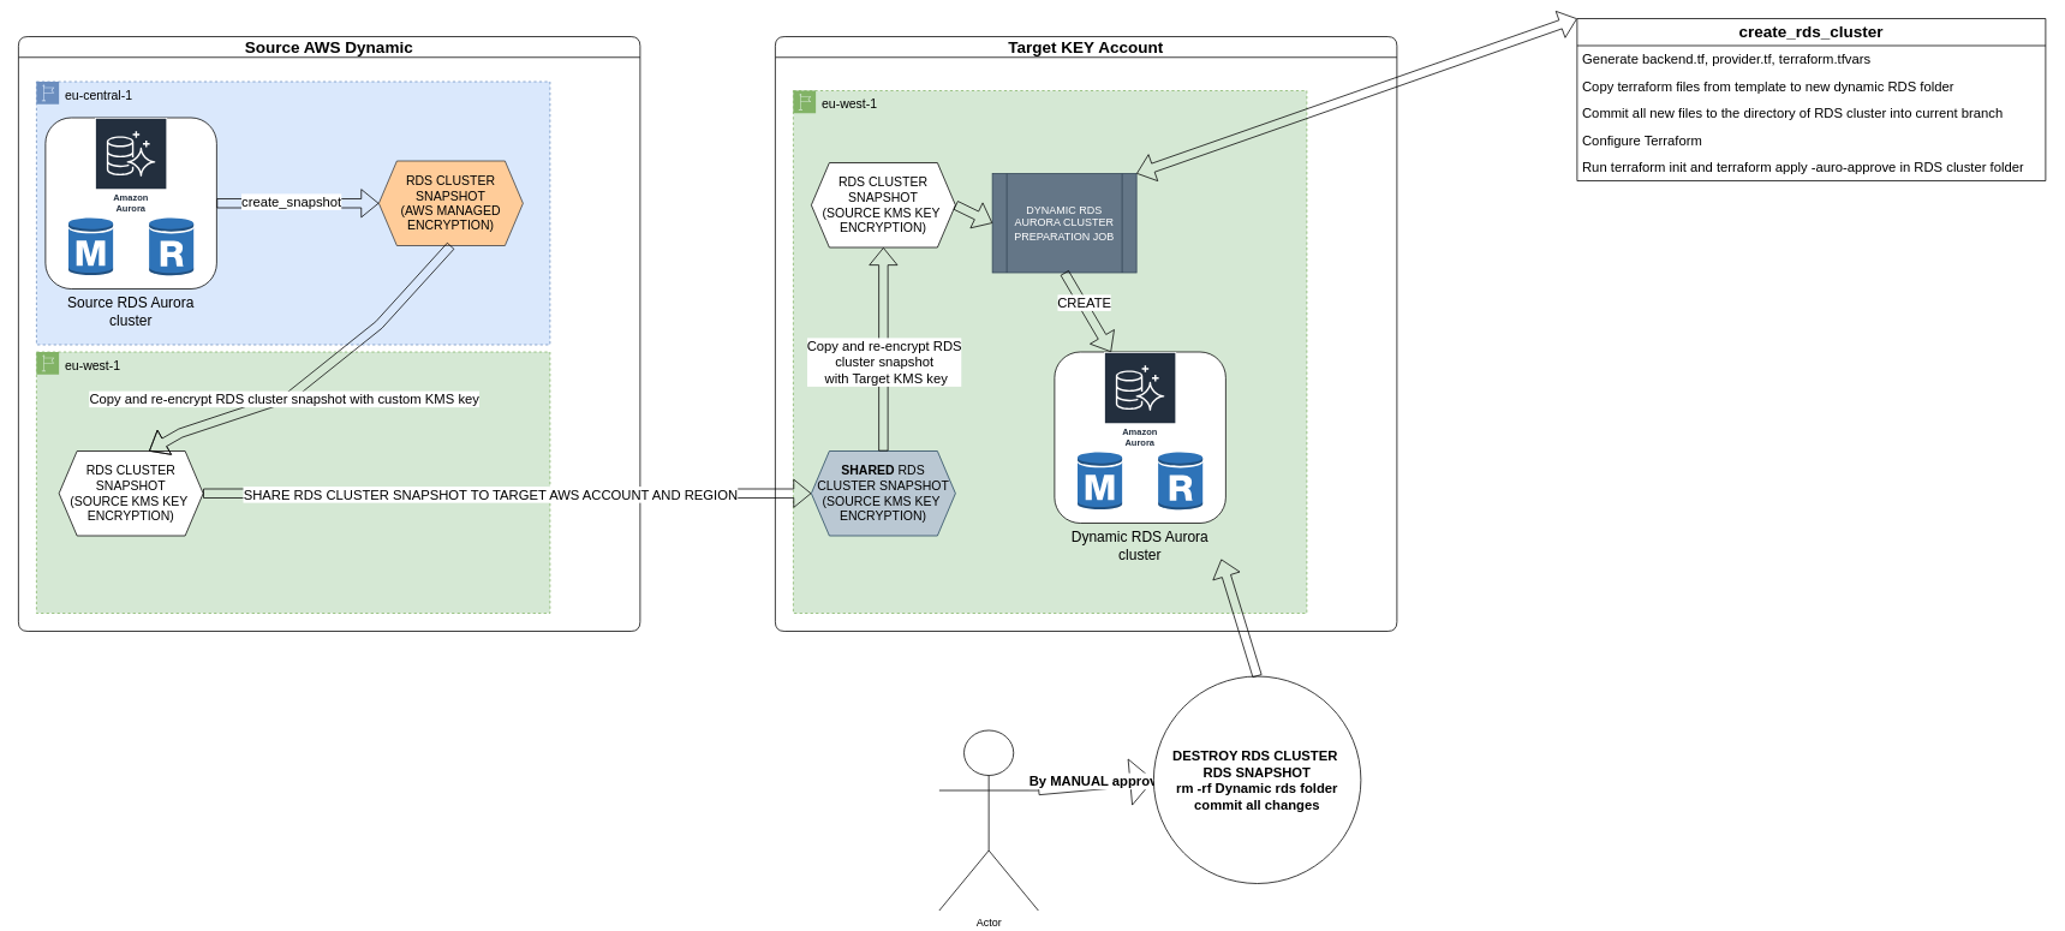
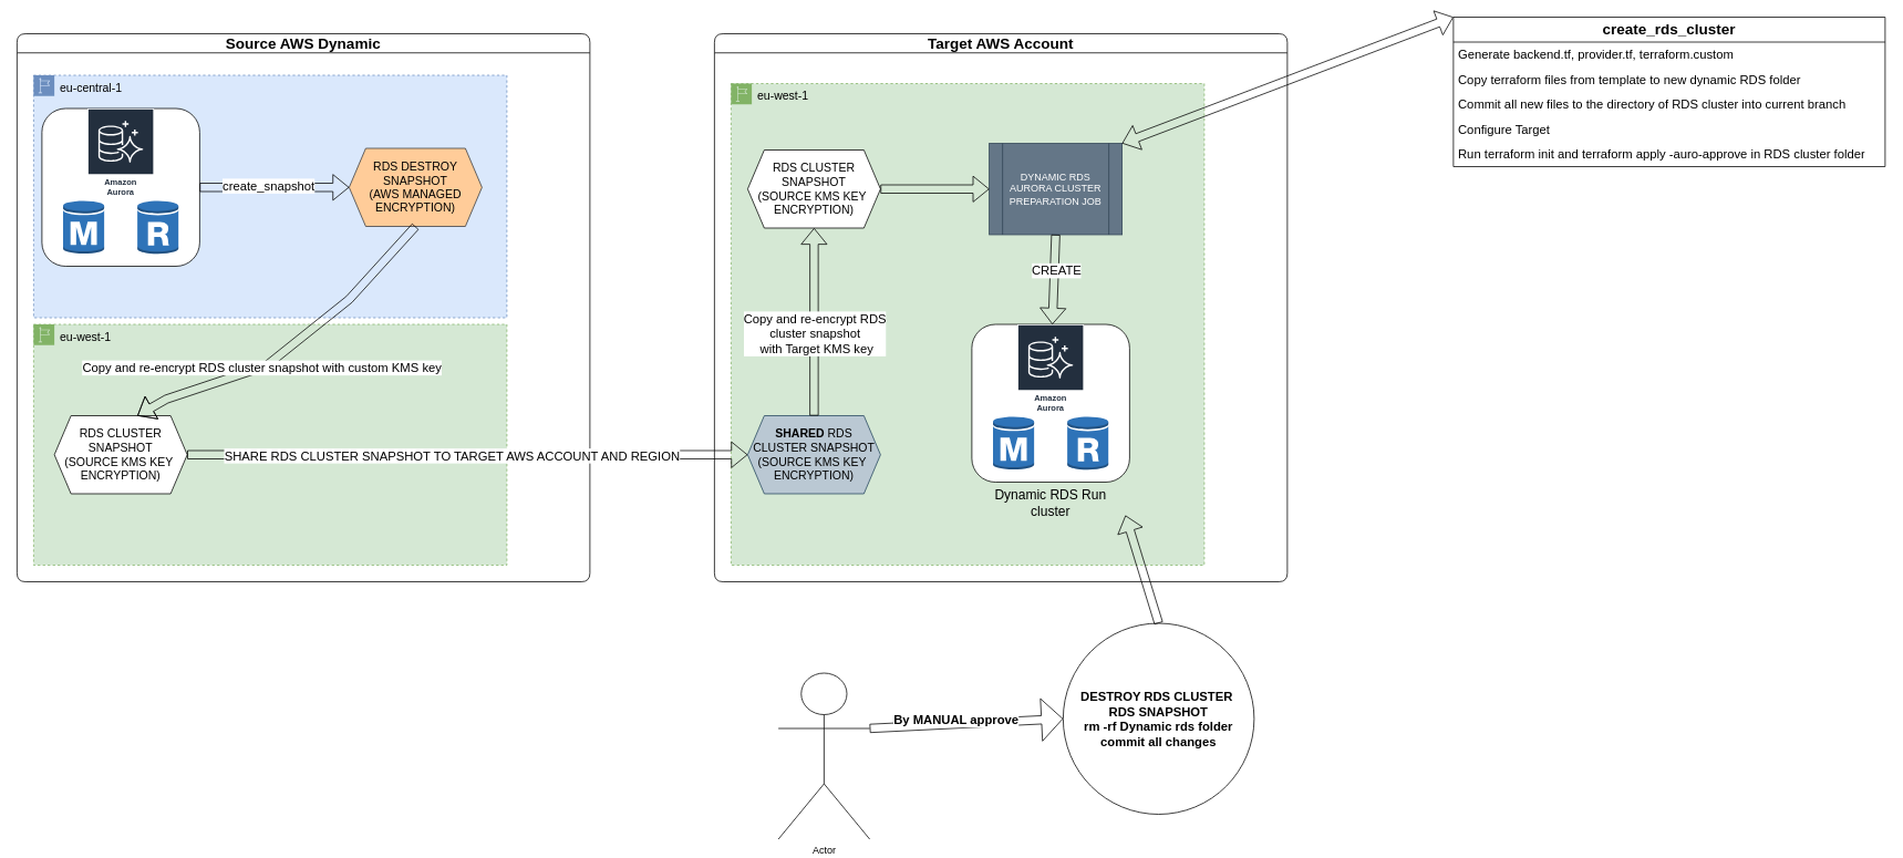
  <mxCell id="0" />
  <mxCell id="1" parent="0" />
  <mxCell id="2" value="&lt;font style=&quot;font-size: 18px;&quot;&gt;Source AWS Dynamic&lt;/font&gt;" style="swimlane;whiteSpace=wrap;html=1;rounded=1;" vertex="1" parent="1"><mxGeometry x="20" y="40" width="690" height="660" as="geometry" /></mxCell>
  <mxCell id="3" value="&lt;font style=&quot;font-size: 14px;&quot;&gt;eu-central-1&lt;/font&gt;" style="points=[[0,0],[0.25,0],[0.5,0],[0.75,0],[1,0],[1,0.25],[1,0.5],[1,0.75],[1,1],[0.75,1],[0.5,1],[0.25,1],[0,1],[0,0.75],[0,0.5],[0,0.25]];outlineConnect=0;html=1;whiteSpace=wrap;fontSize=12;fontStyle=0;container=1;pointerEvents=0;collapsible=0;recursiveResize=0;shape=mxgraph.aws4.group;grIcon=mxgraph.aws4.group_region;strokeColor=#6c8ebf;fillColor=#dae8fc;verticalAlign=top;align=left;spacingLeft=30;dashed=1;" vertex="1" parent="2"><mxGeometry x="20" y="50" width="570" height="292" as="geometry" /></mxCell>
  <mxCell id="4" value="" style="group" vertex="1" connectable="0" parent="3"><mxGeometry x="10" y="40" width="190" height="230" as="geometry" /></mxCell>
  <mxCell id="5" value="" style="group" vertex="1" connectable="0" parent="4"><mxGeometry width="190" height="190" as="geometry" /></mxCell>
  <mxCell id="6" value="" style="rounded=1;whiteSpace=wrap;html=1;" vertex="1" parent="5"><mxGeometry width="190" height="190" as="geometry" /></mxCell>
  <mxCell id="7" value="Amazon&#10;Aurora" style="sketch=0;outlineConnect=0;fontColor=#232F3E;gradientColor=none;strokeColor=#ffffff;fillColor=#232F3E;dashed=0;verticalLabelPosition=middle;verticalAlign=bottom;align=center;html=1;whiteSpace=wrap;fontSize=10;fontStyle=1;spacing=3;shape=mxgraph.aws4.productIcon;prIcon=mxgraph.aws4.aurora;" vertex="1" parent="5"><mxGeometry x="55" width="80" height="110" as="geometry" /></mxCell>
  <mxCell id="8" value="" style="outlineConnect=0;dashed=0;verticalLabelPosition=bottom;verticalAlign=top;align=center;html=1;shape=mxgraph.aws3.rds_db_instance;fillColor=#2E73B8;gradientColor=none;" vertex="1" parent="5"><mxGeometry x="25.5" y="110" width="49.5" height="66" as="geometry" /></mxCell>
  <mxCell id="9" value="" style="outlineConnect=0;dashed=0;verticalLabelPosition=bottom;verticalAlign=top;align=center;html=1;shape=mxgraph.aws3.rds_db_instance_read_replica;fillColor=#2E73B8;gradientColor=none;" vertex="1" parent="5"><mxGeometry x="115" y="110" width="49.5" height="66" as="geometry" /></mxCell>
- <mxCell id="10" value="&lt;font style=&quot;font-size: 16px;&quot;&gt;Source RDS Aurora cluster&lt;/font&gt;" style="text;html=1;align=center;verticalAlign=middle;whiteSpace=wrap;rounded=0;" vertex="1" parent="4"><mxGeometry x="5" y="200" width="180" height="30" as="geometry" /></mxCell>
  <mxCell id="11" value="" style="shape=flexArrow;endArrow=classic;html=1;rounded=0;exitX=1;exitY=0.5;exitDx=0;exitDy=0;entryX=0;entryY=0.5;entryDx=0;entryDy=0;" edge="1" parent="3" source="6" target="13"><mxGeometry width="50" height="50" relative="1" as="geometry"><mxPoint x="290" y="140" as="sourcePoint" /><mxPoint x="-210" y="80" as="targetPoint" /></mxGeometry></mxCell>
  <mxCell id="12" value="&lt;font style=&quot;font-size: 15px;&quot;&gt;create_snapshot&lt;/font&gt;" style="edgeLabel;html=1;align=center;verticalAlign=middle;resizable=0;points=[];" vertex="1" connectable="0" parent="11"><mxGeometry x="-0.093" y="3" relative="1" as="geometry"><mxPoint as="offset" /></mxGeometry></mxCell>
- <mxCell id="13" value="&lt;font style=&quot;font-size: 14px;&quot;&gt;RDS CLUSTER SNAPSHOT&lt;br&gt;(AWS MANAGED &lt;br&gt;ENCRYPTION)&lt;/font&gt;" style="shape=hexagon;perimeter=hexagonPerimeter2;whiteSpace=wrap;html=1;fixedSize=1;fillColor=#ffcc99;strokeColor=#36393d;" vertex="1" parent="3"><mxGeometry x="380" y="88" width="160" height="94" as="geometry" /></mxCell>
+ <mxCell id="13" value="&lt;font style=&quot;font-size: 14px;&quot;&gt;RDS DESTROY SNAPSHOT&lt;br&gt;(AWS MANAGED &lt;br&gt;ENCRYPTION)&lt;/font&gt;" style="shape=hexagon;perimeter=hexagonPerimeter2;whiteSpace=wrap;html=1;fixedSize=1;fillColor=#ffcc99;strokeColor=#36393d;" vertex="1" parent="3"><mxGeometry x="380" y="88" width="160" height="94" as="geometry" /></mxCell>
  <mxCell id="14" value="&lt;font style=&quot;font-size: 14px;&quot;&gt;eu-west-1&lt;/font&gt;" style="points=[[0,0],[0.25,0],[0.5,0],[0.75,0],[1,0],[1,0.25],[1,0.5],[1,0.75],[1,1],[0.75,1],[0.5,1],[0.25,1],[0,1],[0,0.75],[0,0.5],[0,0.25]];outlineConnect=0;html=1;whiteSpace=wrap;fontSize=12;fontStyle=0;container=1;pointerEvents=0;collapsible=0;recursiveResize=0;shape=mxgraph.aws4.group;grIcon=mxgraph.aws4.group_region;strokeColor=#82b366;fillColor=#d5e8d4;verticalAlign=top;align=left;spacingLeft=30;dashed=1;" vertex="1" parent="2"><mxGeometry x="20" y="350" width="570" height="290" as="geometry" /></mxCell>
  <mxCell id="15" value="&lt;font style=&quot;font-size: 14px;&quot;&gt;RDS CLUSTER SNAPSHOT&lt;br&gt;(SOURCE KMS KEY&amp;nbsp;&lt;br&gt;ENCRYPTION)&lt;/font&gt;" style="shape=hexagon;perimeter=hexagonPerimeter2;whiteSpace=wrap;html=1;fixedSize=1;" vertex="1" parent="14"><mxGeometry x="25" y="110" width="160" height="94" as="geometry" /></mxCell>
  <mxCell id="16" value="" style="shape=flexArrow;endArrow=classic;html=1;rounded=0;exitX=0.5;exitY=1;exitDx=0;exitDy=0;entryX=0.625;entryY=0;entryDx=0;entryDy=0;" edge="1" parent="2" source="13" target="15"><mxGeometry width="50" height="50" relative="1" as="geometry"><mxPoint x="250" y="390" as="sourcePoint" /><mxPoint x="710" y="450" as="targetPoint" /><Array as="points"><mxPoint x="400" y="320" /><mxPoint x="300" y="400" /><mxPoint x="180" y="440" /></Array></mxGeometry></mxCell>
  <mxCell id="17" value="&lt;font style=&quot;font-size: 15px;&quot;&gt;Copy and re-encrypt RDS cluster snapshot with custom KMS key&lt;/font&gt;" style="edgeLabel;html=1;align=center;verticalAlign=middle;resizable=0;points=[];" vertex="1" connectable="0" parent="16"><mxGeometry x="0.224" relative="1" as="geometry"><mxPoint as="offset" /></mxGeometry></mxCell>
- <mxCell id="18" value="&lt;font style=&quot;font-size: 18px;&quot;&gt;Target KEY Account&lt;/font&gt;" style="swimlane;whiteSpace=wrap;html=1;rounded=1;" vertex="1" parent="1"><mxGeometry x="860" y="40" width="690" height="660" as="geometry" /></mxCell>
+ <mxCell id="18" value="&lt;font style=&quot;font-size: 18px;&quot;&gt;Target AWS Account&lt;/font&gt;" style="swimlane;whiteSpace=wrap;html=1;rounded=1;" vertex="1" parent="1"><mxGeometry x="860" y="40" width="690" height="660" as="geometry" /></mxCell>
  <mxCell id="19" value="&lt;font style=&quot;font-size: 14px;&quot;&gt;eu-west-1&lt;/font&gt;" style="points=[[0,0],[0.25,0],[0.5,0],[0.75,0],[1,0],[1,0.25],[1,0.5],[1,0.75],[1,1],[0.75,1],[0.5,1],[0.25,1],[0,1],[0,0.75],[0,0.5],[0,0.25]];outlineConnect=0;html=1;whiteSpace=wrap;fontSize=12;fontStyle=0;container=1;pointerEvents=0;collapsible=0;recursiveResize=0;shape=mxgraph.aws4.group;grIcon=mxgraph.aws4.group_region;strokeColor=#82b366;fillColor=#d5e8d4;verticalAlign=top;align=left;spacingLeft=30;dashed=1;" vertex="1" parent="18"><mxGeometry x="20" y="60" width="570" height="580" as="geometry" /></mxCell>
  <mxCell id="20" value="&lt;span style=&quot;font-size: 14px;&quot;&gt;&lt;b&gt;SHARED &lt;/b&gt;RDS CLUSTER SNAPSHOT&lt;/span&gt;&lt;br style=&quot;font-size: 14px;&quot;&gt;&lt;span style=&quot;font-size: 14px;&quot;&gt;(SOURCE KMS KEY&amp;nbsp;&lt;/span&gt;&lt;br style=&quot;font-size: 14px;&quot;&gt;&lt;span style=&quot;font-size: 14px;&quot;&gt;ENCRYPTION)&lt;/span&gt;" style="shape=hexagon;perimeter=hexagonPerimeter2;whiteSpace=wrap;html=1;fixedSize=1;fillColor=#bac8d3;strokeColor=#23445d;" vertex="1" parent="19"><mxGeometry x="20" y="400" width="160" height="94" as="geometry" /></mxCell>
  <mxCell id="21" value="&lt;span style=&quot;font-size: 14px;&quot;&gt;RDS CLUSTER SNAPSHOT&lt;/span&gt;&lt;br style=&quot;font-size: 14px;&quot;&gt;&lt;span style=&quot;font-size: 14px;&quot;&gt;(SOURCE KMS KEY&amp;nbsp;&lt;/span&gt;&lt;br style=&quot;font-size: 14px;&quot;&gt;&lt;span style=&quot;font-size: 14px;&quot;&gt;ENCRYPTION)&lt;/span&gt;" style="shape=hexagon;perimeter=hexagonPerimeter2;whiteSpace=wrap;html=1;fixedSize=1;" vertex="1" parent="19"><mxGeometry x="20" y="80" width="160" height="94" as="geometry" /></mxCell>
  <mxCell id="22" value="" style="shape=flexArrow;endArrow=classic;html=1;rounded=0;exitX=0.5;exitY=0;exitDx=0;exitDy=0;entryX=0.5;entryY=1;entryDx=0;entryDy=0;" edge="1" parent="19" source="20" target="21"><mxGeometry width="50" height="50" relative="1" as="geometry"><mxPoint x="-130" y="320" as="sourcePoint" /><mxPoint x="-80" y="270" as="targetPoint" /></mxGeometry></mxCell>
  <mxCell id="23" value="&lt;span style=&quot;font-size: 15px;&quot;&gt;Copy and re-encrypt RDS &lt;br&gt;cluster snapshot&lt;br&gt;&amp;nbsp;with Target KMS key&lt;/span&gt;" style="edgeLabel;html=1;align=center;verticalAlign=middle;resizable=0;points=[];" vertex="1" connectable="0" parent="22"><mxGeometry x="-0.118" relative="1" as="geometry"><mxPoint as="offset" /></mxGeometry></mxCell>
- <mxCell id="24" value="DYNAMIC RDS AURORA CLUSTER PREPARATION JOB" style="shape=process;whiteSpace=wrap;html=1;backgroundOutline=1;fillColor=#647687;fontColor=#ffffff;strokeColor=#314354;" vertex="1" parent="19"><mxGeometry x="221" y="92" width="160" height="110" as="geometry" /></mxCell>
+ <mxCell id="24" value="DYNAMIC RDS AURORA CLUSTER PREPARATION JOB" style="shape=process;whiteSpace=wrap;html=1;backgroundOutline=1;fillColor=#647687;fontColor=#ffffff;strokeColor=#314354;" vertex="1" parent="19"><mxGeometry x="311" y="72" width="160" height="110" as="geometry" /></mxCell>
  <mxCell id="25" value="" style="shape=flexArrow;endArrow=classic;html=1;rounded=0;exitX=1;exitY=0.5;exitDx=0;exitDy=0;entryX=0;entryY=0.5;entryDx=0;entryDy=0;" edge="1" parent="19" source="21" target="24"><mxGeometry width="50" height="50" relative="1" as="geometry"><mxPoint x="220" y="-170" as="sourcePoint" /><mxPoint x="270" y="-220" as="targetPoint" /></mxGeometry></mxCell>
  <mxCell id="26" value="" style="group" vertex="1" connectable="0" parent="19"><mxGeometry x="290" y="290" width="190" height="230" as="geometry" /></mxCell>
  <mxCell id="27" value="" style="group" vertex="1" connectable="0" parent="26"><mxGeometry width="190" height="190" as="geometry" /></mxCell>
  <mxCell id="28" value="" style="rounded=1;whiteSpace=wrap;html=1;" vertex="1" parent="27"><mxGeometry width="190" height="190" as="geometry" /></mxCell>
  <mxCell id="29" value="Amazon&#10;Aurora" style="sketch=0;outlineConnect=0;fontColor=#232F3E;gradientColor=none;strokeColor=#ffffff;fillColor=#232F3E;dashed=0;verticalLabelPosition=middle;verticalAlign=bottom;align=center;html=1;whiteSpace=wrap;fontSize=10;fontStyle=1;spacing=3;shape=mxgraph.aws4.productIcon;prIcon=mxgraph.aws4.aurora;" vertex="1" parent="27"><mxGeometry x="55" width="80" height="110" as="geometry" /></mxCell>
  <mxCell id="30" value="" style="outlineConnect=0;dashed=0;verticalLabelPosition=bottom;verticalAlign=top;align=center;html=1;shape=mxgraph.aws3.rds_db_instance;fillColor=#2E73B8;gradientColor=none;" vertex="1" parent="27"><mxGeometry x="25.5" y="110" width="49.5" height="66" as="geometry" /></mxCell>
  <mxCell id="31" value="" style="outlineConnect=0;dashed=0;verticalLabelPosition=bottom;verticalAlign=top;align=center;html=1;shape=mxgraph.aws3.rds_db_instance_read_replica;fillColor=#2E73B8;gradientColor=none;" vertex="1" parent="27"><mxGeometry x="115" y="110" width="49.5" height="66" as="geometry" /></mxCell>
- <mxCell id="32" value="&lt;font style=&quot;font-size: 16px;&quot;&gt;Dynamic RDS Aurora cluster&lt;/font&gt;" style="text;html=1;align=center;verticalAlign=middle;whiteSpace=wrap;rounded=0;" vertex="1" parent="26"><mxGeometry x="5" y="200" width="180" height="30" as="geometry" /></mxCell>
+ <mxCell id="32" value="&lt;font style=&quot;font-size: 16px;&quot;&gt;Dynamic RDS Run cluster&lt;/font&gt;" style="text;html=1;align=center;verticalAlign=middle;whiteSpace=wrap;rounded=0;" vertex="1" parent="26"><mxGeometry x="5" y="200" width="180" height="30" as="geometry" /></mxCell>
  <mxCell id="33" value="" style="shape=flexArrow;endArrow=classic;html=1;rounded=0;exitX=0.5;exitY=1;exitDx=0;exitDy=0;" edge="1" parent="19" source="24" target="29"><mxGeometry width="50" height="50" relative="1" as="geometry"><mxPoint x="800" y="290" as="sourcePoint" /><mxPoint x="850" y="240" as="targetPoint" /></mxGeometry></mxCell>
  <mxCell id="34" value="&lt;font style=&quot;font-size: 15px;&quot;&gt;CREATE&lt;/font&gt;" style="edgeLabel;html=1;align=center;verticalAlign=middle;resizable=0;points=[];" vertex="1" connectable="0" parent="33"><mxGeometry x="-0.211" y="2" relative="1" as="geometry"><mxPoint y="-1" as="offset" /></mxGeometry></mxCell>
  <mxCell id="35" value="" style="shape=flexArrow;endArrow=classic;html=1;rounded=0;exitX=1;exitY=0.5;exitDx=0;exitDy=0;entryX=0;entryY=0.5;entryDx=0;entryDy=0;" edge="1" parent="1" source="15" target="20"><mxGeometry width="50" height="50" relative="1" as="geometry"><mxPoint x="620" y="570" as="sourcePoint" /><mxPoint x="670" y="520" as="targetPoint" /></mxGeometry></mxCell>
  <mxCell id="36" value="&lt;font style=&quot;font-size: 15px;&quot;&gt;SHARE RDS CLUSTER SNAPSHOT TO TARGET AWS ACCOUNT AND REGION&lt;/font&gt;" style="edgeLabel;html=1;align=center;verticalAlign=middle;resizable=0;points=[];" vertex="1" connectable="0" parent="35"><mxGeometry x="-0.056" relative="1" as="geometry"><mxPoint x="-1" as="offset" /></mxGeometry></mxCell>
  <mxCell id="37" value="" style="shape=flexArrow;endArrow=classic;startArrow=classic;html=1;rounded=0;exitX=1;exitY=0;exitDx=0;exitDy=0;entryX=0;entryY=0;entryDx=0;entryDy=0;" edge="1" parent="1" source="24" target="38"><mxGeometry width="100" height="100" relative="1" as="geometry"><mxPoint x="1550" y="200" as="sourcePoint" /><mxPoint x="1777.8" y="212.8" as="targetPoint" /></mxGeometry></mxCell>
  <mxCell id="38" value="&lt;b&gt;&lt;font style=&quot;font-size: 18px;&quot;&gt;create_rds_cluster&lt;/font&gt;&lt;/b&gt;" style="swimlane;fontStyle=0;childLayout=stackLayout;horizontal=1;startSize=30;horizontalStack=0;resizeParent=1;resizeParentMax=0;resizeLast=0;collapsible=1;marginBottom=0;whiteSpace=wrap;html=1;" vertex="1" parent="1"><mxGeometry x="1750" y="20" width="520" height="180" as="geometry" /></mxCell>
- <mxCell id="39" value="&lt;font style=&quot;font-size: 15px;&quot;&gt;Generate backend.tf, provider.tf, terraform.tfvars&amp;nbsp;&lt;/font&gt;" style="text;strokeColor=none;fillColor=none;align=left;verticalAlign=middle;spacingLeft=4;spacingRight=4;overflow=hidden;points=[[0,0.5],[1,0.5]];portConstraint=eastwest;rotatable=0;whiteSpace=wrap;html=1;" vertex="1" parent="38"><mxGeometry y="30" width="520" height="30" as="geometry" /></mxCell>
+ <mxCell id="39" value="&lt;font style=&quot;font-size: 15px;&quot;&gt;Generate backend.tf, provider.tf, terraform.custom&amp;nbsp;&lt;/font&gt;" style="text;strokeColor=none;fillColor=none;align=left;verticalAlign=middle;spacingLeft=4;spacingRight=4;overflow=hidden;points=[[0,0.5],[1,0.5]];portConstraint=eastwest;rotatable=0;whiteSpace=wrap;html=1;" vertex="1" parent="38"><mxGeometry y="30" width="520" height="30" as="geometry" /></mxCell>
  <mxCell id="40" value="&lt;span style=&quot;font-size: 15px;&quot;&gt;Copy terraform files from template to new dynamic RDS folder&lt;/span&gt;" style="text;strokeColor=none;fillColor=none;align=left;verticalAlign=middle;spacingLeft=4;spacingRight=4;overflow=hidden;points=[[0,0.5],[1,0.5]];portConstraint=eastwest;rotatable=0;whiteSpace=wrap;html=1;" vertex="1" parent="38"><mxGeometry y="60" width="520" height="30" as="geometry" /></mxCell>
  <mxCell id="41" value="&lt;span style=&quot;font-size: 15px;&quot;&gt;Commit all new files to the directory of RDS cluster into current branch&lt;/span&gt;" style="text;strokeColor=none;fillColor=none;align=left;verticalAlign=middle;spacingLeft=4;spacingRight=4;overflow=hidden;points=[[0,0.5],[1,0.5]];portConstraint=eastwest;rotatable=0;whiteSpace=wrap;html=1;" vertex="1" parent="38"><mxGeometry y="90" width="520" height="30" as="geometry" /></mxCell>
- <mxCell id="42" value="&lt;span style=&quot;font-size: 15px;&quot;&gt;Configure Terraform&lt;/span&gt;" style="text;strokeColor=none;fillColor=none;align=left;verticalAlign=middle;spacingLeft=4;spacingRight=4;overflow=hidden;points=[[0,0.5],[1,0.5]];portConstraint=eastwest;rotatable=0;whiteSpace=wrap;html=1;" vertex="1" parent="38"><mxGeometry y="120" width="520" height="30" as="geometry" /></mxCell>
+ <mxCell id="42" value="&lt;span style=&quot;font-size: 15px;&quot;&gt;Configure Target&lt;/span&gt;" style="text;strokeColor=none;fillColor=none;align=left;verticalAlign=middle;spacingLeft=4;spacingRight=4;overflow=hidden;points=[[0,0.5],[1,0.5]];portConstraint=eastwest;rotatable=0;whiteSpace=wrap;html=1;" vertex="1" parent="38"><mxGeometry y="120" width="520" height="30" as="geometry" /></mxCell>
  <mxCell id="43" value="&lt;font style=&quot;font-size: 15px;&quot;&gt;Run terraform init and terraform apply -auro-approve in RDS cluster folder&lt;/font&gt;" style="text;strokeColor=none;fillColor=none;align=left;verticalAlign=middle;spacingLeft=4;spacingRight=4;overflow=hidden;points=[[0,0.5],[1,0.5]];portConstraint=eastwest;rotatable=0;whiteSpace=wrap;html=1;" vertex="1" parent="38"><mxGeometry y="150" width="520" height="30" as="geometry" /></mxCell>
- <mxCell id="44" value="Actor" style="shape=umlActor;verticalLabelPosition=bottom;verticalAlign=top;html=1;outlineConnect=0;" vertex="1" parent="1"><mxGeometry x="1042" y="810" width="110" height="200" as="geometry" /></mxCell>
+ <mxCell id="44" value="Actor" style="shape=umlActor;verticalLabelPosition=bottom;verticalAlign=top;html=1;outlineConnect=0;" vertex="1" parent="1"><mxGeometry x="937" y="810" width="110" height="200" as="geometry" /></mxCell>
  <mxCell id="45" value="" style="shape=flexArrow;endArrow=classic;html=1;rounded=0;exitX=1;exitY=0.333;exitDx=0;exitDy=0;exitPerimeter=0;endWidth=40;endSize=8.22;entryX=0;entryY=0.5;entryDx=0;entryDy=0;" edge="1" parent="1" source="44" target="47"><mxGeometry width="50" height="50" relative="1" as="geometry"><mxPoint x="1170" y="840" as="sourcePoint" /><mxPoint x="1280" y="810" as="targetPoint" /></mxGeometry></mxCell>
  <mxCell id="46" value="&lt;b&gt;&lt;font style=&quot;font-size: 15px;&quot;&gt;By MANUAL approve&lt;/font&gt;&lt;/b&gt;" style="edgeLabel;html=1;align=center;verticalAlign=middle;resizable=0;points=[];" vertex="1" connectable="0" parent="45"><mxGeometry x="-0.258" y="4" relative="1" as="geometry"><mxPoint x="17" y="-3" as="offset" /></mxGeometry></mxCell>
  <mxCell id="47" value="&lt;font style=&quot;font-size: 15px;&quot;&gt;&lt;b&gt;DESTROY RDS CLUSTER&amp;nbsp;&lt;br&gt;RDS SNAPSHOT&lt;br&gt;rm -rf Dynamic rds folder&lt;br&gt;commit all changes&lt;/b&gt;&lt;/font&gt;" style="ellipse;whiteSpace=wrap;html=1;aspect=fixed;" vertex="1" parent="1"><mxGeometry x="1280" y="750" width="230" height="230" as="geometry" /></mxCell>
  <mxCell id="48" value="" style="shape=flexArrow;endArrow=classic;html=1;rounded=0;exitX=0.5;exitY=0;exitDx=0;exitDy=0;entryX=1;entryY=1;entryDx=0;entryDy=0;" edge="1" parent="1" source="47" target="32"><mxGeometry width="50" height="50" relative="1" as="geometry"><mxPoint x="1180" y="750" as="sourcePoint" /><mxPoint x="1230" y="700" as="targetPoint" /></mxGeometry></mxCell>
